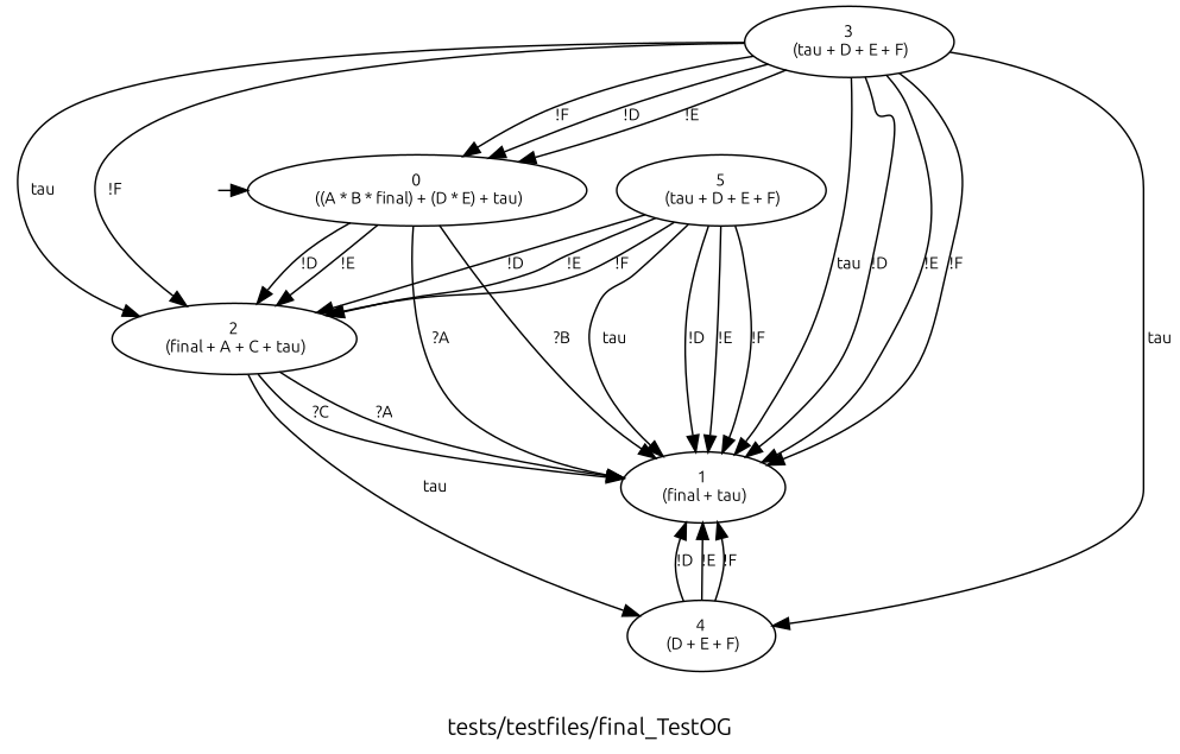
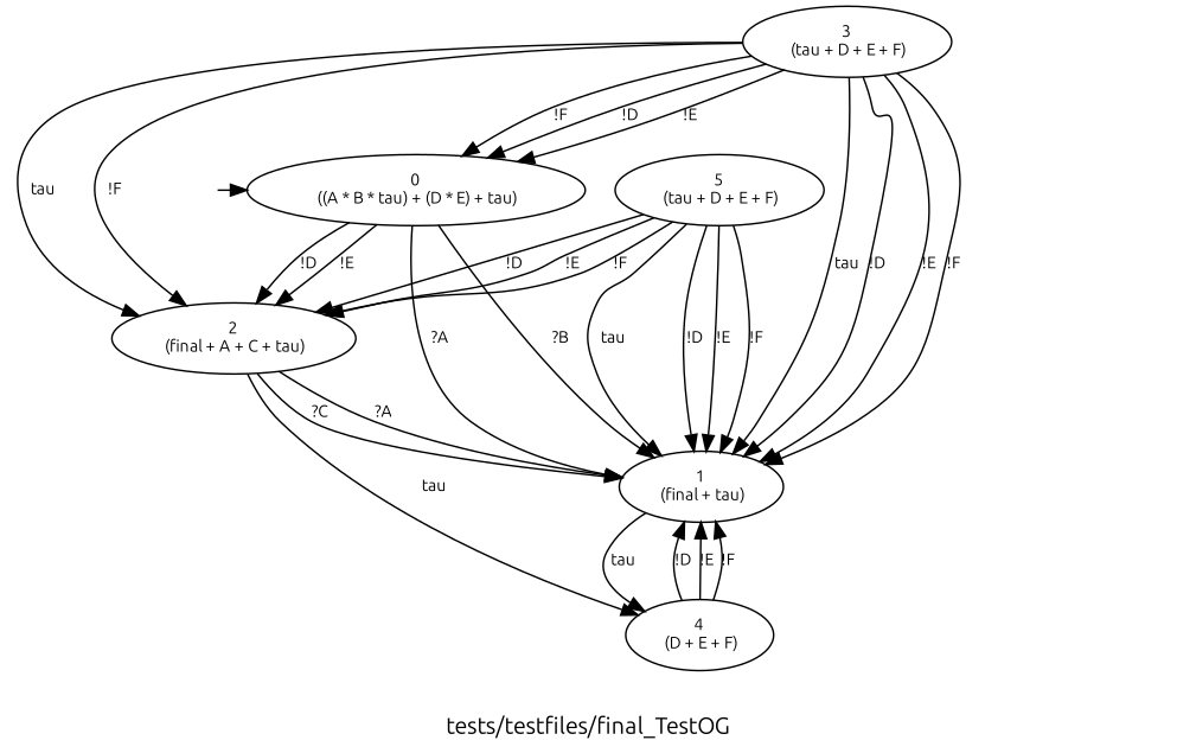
  digraph {
    fontname=Ubuntu
    label="tests/testfiles/final_TestOG"
    node [fontname=Ubuntu fontsize=10]
    edge [fontname=Ubuntu fontsize=10]
    q_0 [height=0.01 style=invis width=0.01]
-   n2 [label="0\n ((A * B * final) + (D * E) + tau)"]
+   n2 [label="0\n ((A * B * tau) + (D * E) + tau)"]
    n3 [label="1\n (final + tau)"]
    n4 [label="2\n (final + A + C + tau)"]
    n5 [label="3\n (tau + D + E + F)"]
    n6 [label="4\n (D + E + F)"]
    n7 [label="5\n (tau + D + E + F)"]
    q_0 -> n2 [minlen=0.5]
    n2 -> n3 [label="?A"]
    n2 -> n3 [label="?B"]
    n2 -> n4 [label="!D"]
    n2 -> n4 [label="!E"]
-   n5 -> n6 [label=" tau"]
+   n3 -> n6 [label=" tau"]
    n4 -> n3 [label="?A"]
    n4 -> n3 [label="?C"]
    n4 -> n6 [label=" tau"]
    n5 -> n2 [label="!D"]
    n5 -> n2 [label="!E"]
    n5 -> n2 [label="!F"]
    n5 -> n3 [label=" tau"]
    n5 -> n3 [label="!D"]
    n5 -> n3 [label="!E"]
    n5 -> n3 [label="!F"]
    n5 -> n4 [label=" tau"]
    n5 -> n4 [label="!F"]
    n6 -> n3 [label="!D"]
    n6 -> n3 [label="!E"]
    n6 -> n3 [label="!F"]
    n7 -> n3 [label=" tau"]
    n7 -> n3 [label="!D"]
    n7 -> n3 [label="!E"]
    n7 -> n3 [label="!F"]
    n7 -> n4 [label="!D"]
    n7 -> n4 [label="!E"]
    n7 -> n4 [label="!F"]
  }
